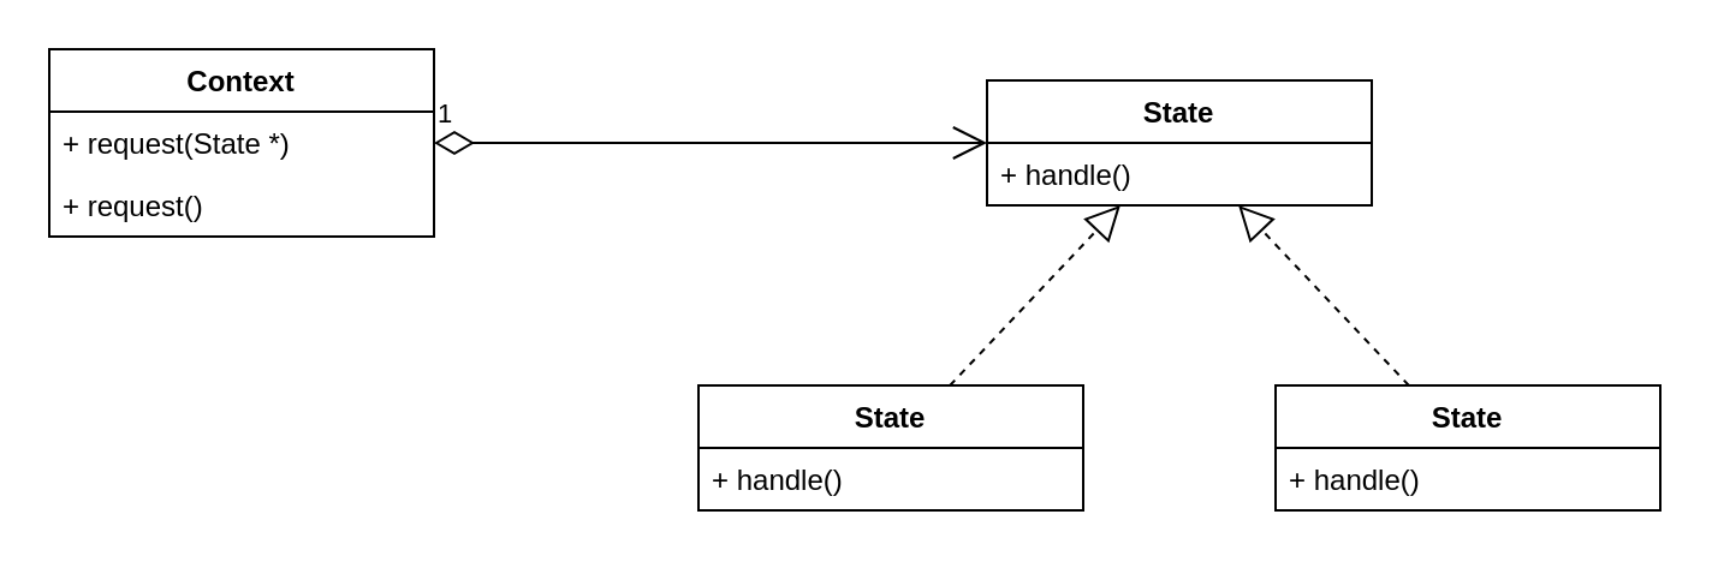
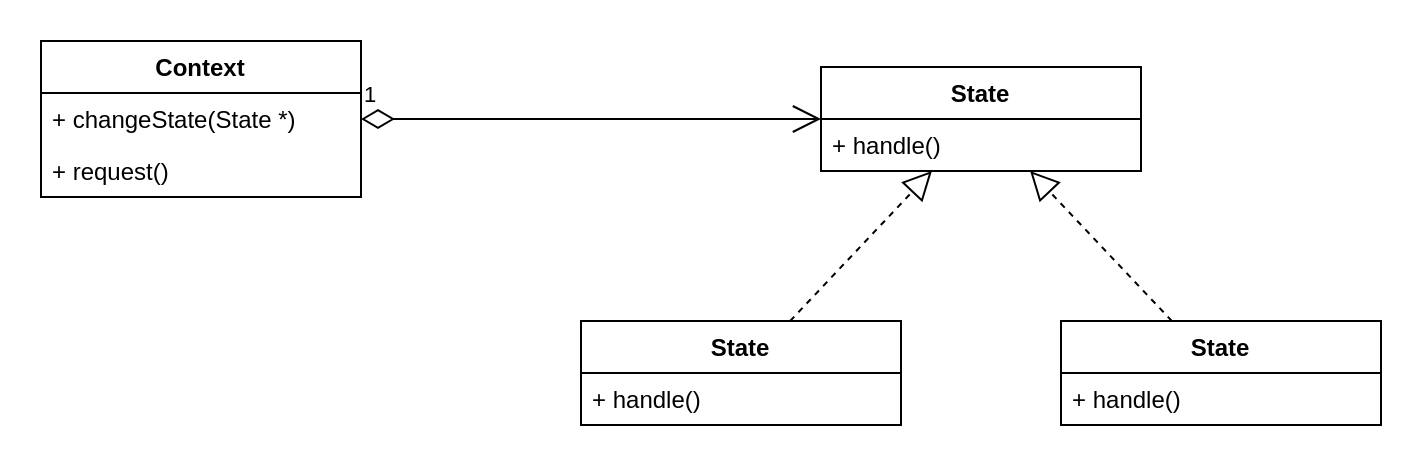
  <mxCell id="0" />
  <mxCell id="1" parent="0" />
  <mxCell id="2" value="Context" style="swimlane;fontStyle=1;align=center;verticalAlign=top;childLayout=stackLayout;horizontal=1;startSize=26;horizontalStack=0;resizeParent=1;resizeParentMax=0;resizeLast=0;collapsible=1;marginBottom=0;whiteSpace=wrap;html=1;" vertex="1" parent="1"><mxGeometry x="20" y="20" width="160" height="78" as="geometry" /></mxCell>
- <mxCell id="3" value="+ request(State *)" style="text;strokeColor=none;fillColor=none;align=left;verticalAlign=top;spacingLeft=4;spacingRight=4;overflow=hidden;rotatable=0;points=[[0,0.5],[1,0.5]];portConstraint=eastwest;whiteSpace=wrap;html=1;" vertex="1" parent="2"><mxGeometry y="26" width="160" height="26" as="geometry" /></mxCell>
+ <mxCell id="3" value="+ changeState(State *)" style="text;strokeColor=none;fillColor=none;align=left;verticalAlign=top;spacingLeft=4;spacingRight=4;overflow=hidden;rotatable=0;points=[[0,0.5],[1,0.5]];portConstraint=eastwest;whiteSpace=wrap;html=1;" vertex="1" parent="2"><mxGeometry y="26" width="160" height="26" as="geometry" /></mxCell>
  <mxCell id="4" value="+ request()" style="text;strokeColor=none;fillColor=none;align=left;verticalAlign=top;spacingLeft=4;spacingRight=4;overflow=hidden;rotatable=0;points=[[0,0.5],[1,0.5]];portConstraint=eastwest;whiteSpace=wrap;html=1;" vertex="1" parent="2"><mxGeometry y="52" width="160" height="26" as="geometry" /></mxCell>
  <mxCell id="5" value="State" style="swimlane;fontStyle=1;align=center;verticalAlign=top;childLayout=stackLayout;horizontal=1;startSize=26;horizontalStack=0;resizeParent=1;resizeParentMax=0;resizeLast=0;collapsible=1;marginBottom=0;whiteSpace=wrap;html=1;" vertex="1" parent="1"><mxGeometry x="410" y="33" width="160" height="52" as="geometry" /></mxCell>
  <mxCell id="6" value="+ handle()" style="text;strokeColor=none;fillColor=none;align=left;verticalAlign=top;spacingLeft=4;spacingRight=4;overflow=hidden;rotatable=0;points=[[0,0.5],[1,0.5]];portConstraint=eastwest;whiteSpace=wrap;html=1;" vertex="1" parent="5"><mxGeometry y="26" width="160" height="26" as="geometry" /></mxCell>
  <mxCell id="7" value="State" style="swimlane;fontStyle=1;align=center;verticalAlign=top;childLayout=stackLayout;horizontal=1;startSize=26;horizontalStack=0;resizeParent=1;resizeParentMax=0;resizeLast=0;collapsible=1;marginBottom=0;whiteSpace=wrap;html=1;" vertex="1" parent="1"><mxGeometry x="530" y="160" width="160" height="52" as="geometry" /></mxCell>
  <mxCell id="8" value="+ handle()" style="text;strokeColor=none;fillColor=none;align=left;verticalAlign=top;spacingLeft=4;spacingRight=4;overflow=hidden;rotatable=0;points=[[0,0.5],[1,0.5]];portConstraint=eastwest;whiteSpace=wrap;html=1;" vertex="1" parent="7"><mxGeometry y="26" width="160" height="26" as="geometry" /></mxCell>
  <mxCell id="9" value="State" style="swimlane;fontStyle=1;align=center;verticalAlign=top;childLayout=stackLayout;horizontal=1;startSize=26;horizontalStack=0;resizeParent=1;resizeParentMax=0;resizeLast=0;collapsible=1;marginBottom=0;whiteSpace=wrap;html=1;" vertex="1" parent="1"><mxGeometry x="290" y="160" width="160" height="52" as="geometry" /></mxCell>
  <mxCell id="10" value="+ handle()" style="text;strokeColor=none;fillColor=none;align=left;verticalAlign=top;spacingLeft=4;spacingRight=4;overflow=hidden;rotatable=0;points=[[0,0.5],[1,0.5]];portConstraint=eastwest;whiteSpace=wrap;html=1;" vertex="1" parent="9"><mxGeometry y="26" width="160" height="26" as="geometry" /></mxCell>
  <mxCell id="11" value="" style="endArrow=block;dashed=1;endFill=0;endSize=12;html=1;rounded=0;" edge="1" parent="1" source="9" target="5"><mxGeometry width="160" relative="1" as="geometry"><mxPoint x="290" y="130" as="sourcePoint" /><mxPoint x="450" y="130" as="targetPoint" /></mxGeometry></mxCell>
  <mxCell id="12" value="" style="endArrow=block;dashed=1;endFill=0;endSize=12;html=1;rounded=0;" edge="1" parent="1" source="7" target="5"><mxGeometry width="160" relative="1" as="geometry"><mxPoint x="460" y="110" as="sourcePoint" /><mxPoint x="620" y="110" as="targetPoint" /></mxGeometry></mxCell>
  <mxCell id="13" value="1" style="endArrow=open;html=1;endSize=12;startArrow=diamondThin;startSize=14;startFill=0;edgeStyle=orthogonalEdgeStyle;align=left;verticalAlign=bottom;rounded=0;" edge="1" parent="1" source="2" target="5"><mxGeometry x="-1" y="3" relative="1" as="geometry"><mxPoint x="150" y="30" as="sourcePoint" /><mxPoint x="310" y="30" as="targetPoint" /></mxGeometry></mxCell>
